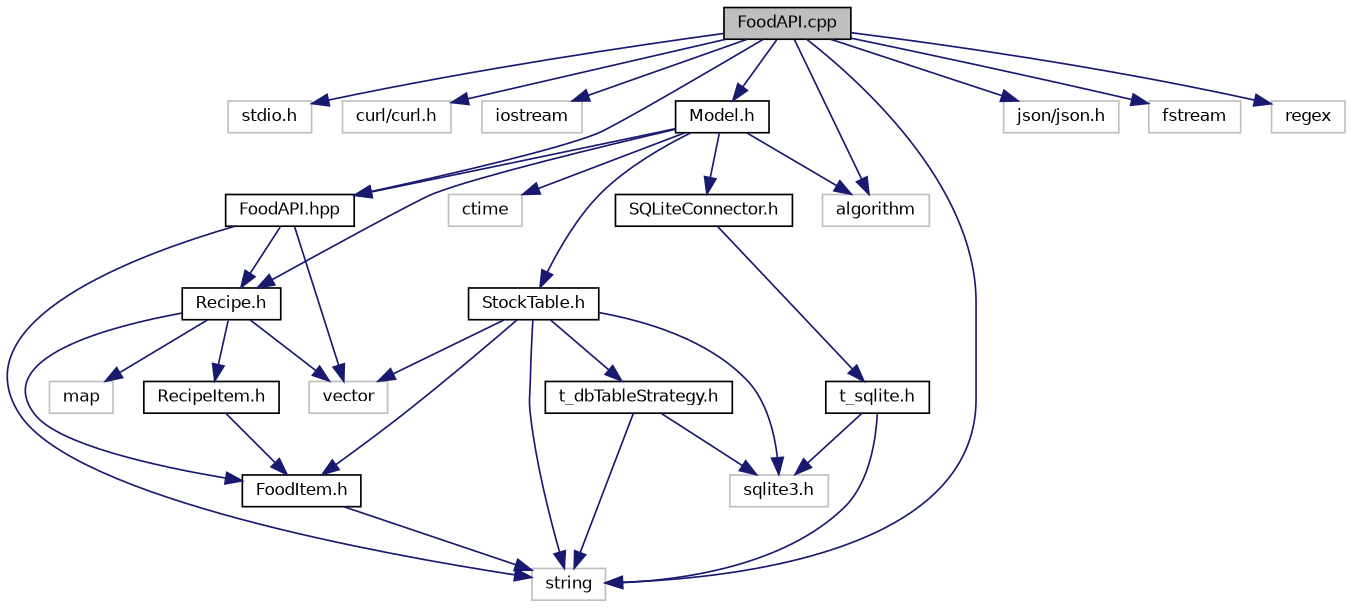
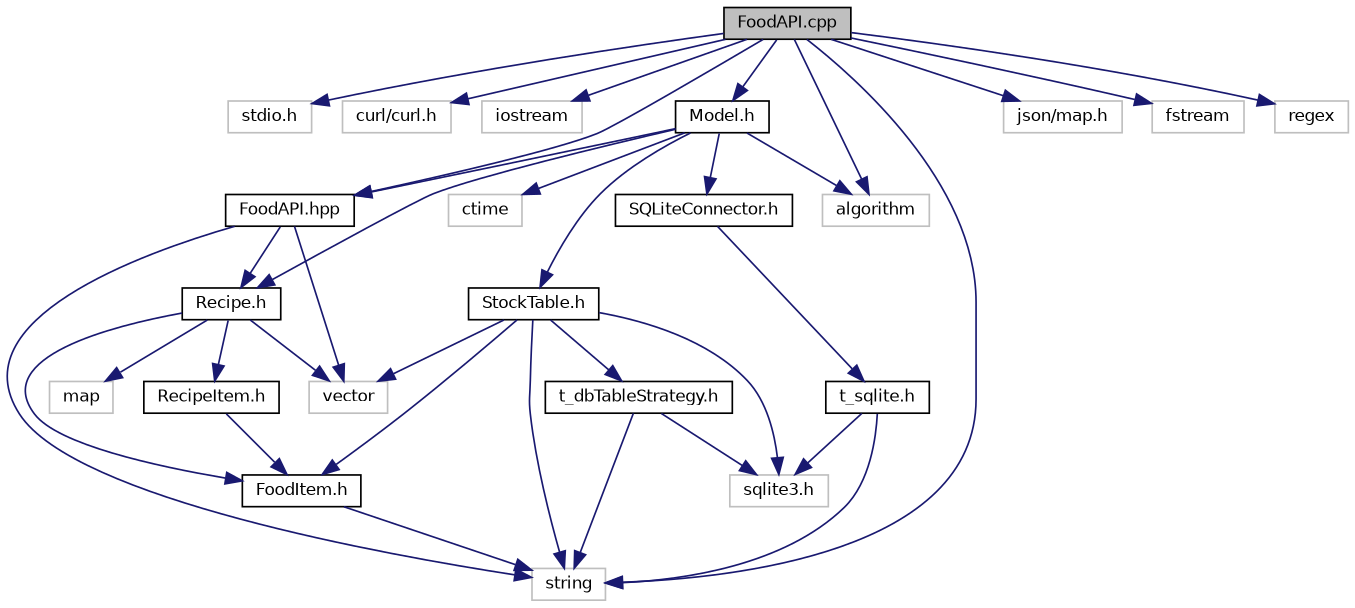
  digraph {
    node [color=grey75 fillcolor=white fontname=Helvetica fontsize=10 shape=record style=filled]
    edge [color=midnightblue fontname=Helvetica fontsize=10 labelfontname=Helvetica labelfontsize=10 style=solid]
    n1 [color=black fillcolor=grey75 fontcolor=black height=0.2 label="FoodAPI.cpp" width=0.4]
    n2 [height=0.2 label="stdio.h" width=0.4]
    n3 [height=0.2 label="curl/curl.h" width=0.4]
    n4 [height=0.2 label=iostream width=0.4]
    n5 [height=0.2 label=string width=0.4]
-   n6 [height=0.2 label="json/json.h" width=0.4]
+   n6 [height=0.2 label="json/map.h" width=0.4]
    n7 [height=0.2 label=fstream width=0.4]
    n8 [height=0.2 label=algorithm width=0.4]
    n9 [color=black height=0.2 label="FoodAPI.hpp" width=0.4]
    n10 [color=black height=0.2 label="Model.h" width=0.4]
    n11 [height=0.2 label=regex width=0.4]
    n12 [height=0.2 label=vector width=0.4]
    n13 [color=black height=0.2 label="Recipe.h" width=0.4]
    n14 [color=black height=0.2 label="SQLiteConnector.h" width=0.4]
    n15 [color=black height=0.2 label="StockTable.h" width=0.4]
    n16 [height=0.2 label=ctime width=0.4]
    n17 [height=0.2 label=map width=0.4]
    n18 [color=black height=0.2 label="FoodItem.h" width=0.4]
    n19 [color=black height=0.2 label="RecipeItem.h" width=0.4]
    n20 [color=black height=0.2 label="t_sqlite.h" width=0.4]
    n21 [height=0.2 label="sqlite3.h" width=0.4]
    n22 [color=black height=0.2 label="t_dbTableStrategy.h" width=0.4]
    n1 -> n2
    n1 -> n3
    n1 -> n4
    n1 -> n5
    n1 -> n6
    n1 -> n7
    n1 -> n8
    n1 -> n9
    n1 -> n10
    n1 -> n11
    n9 -> n5
    n9 -> n12
    n9 -> n13
    n10 -> n8
    n10 -> n9
    n10 -> n13
    n10 -> n14
    n10 -> n15
    n10 -> n16
    n13 -> n12
    n13 -> n17
    n13 -> n18
    n13 -> n19
    n14 -> n20
    n15 -> n5
    n15 -> n12
    n15 -> n18
    n15 -> n21
    n15 -> n22
    n18 -> n5
    n19 -> n18
    n20 -> n5
    n20 -> n21
    n22 -> n5
    n22 -> n21
  }
